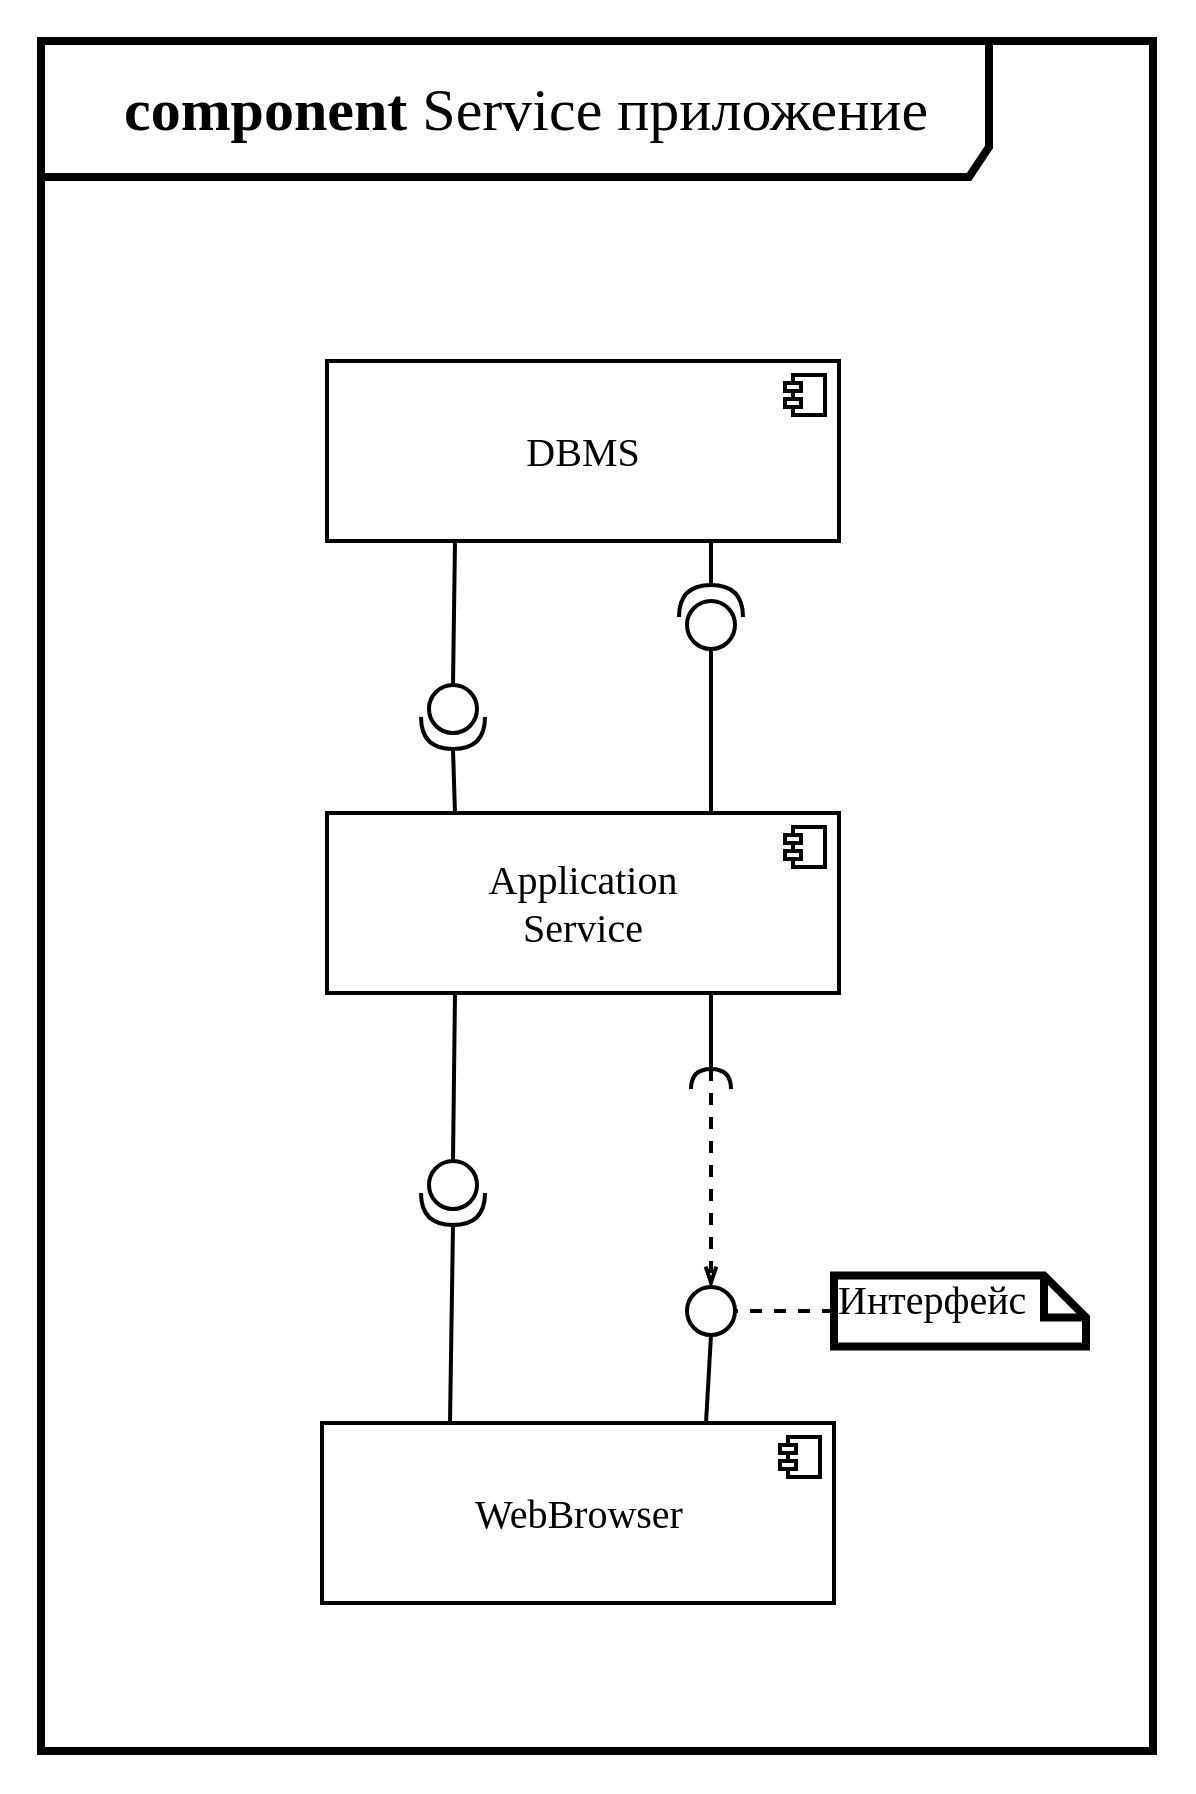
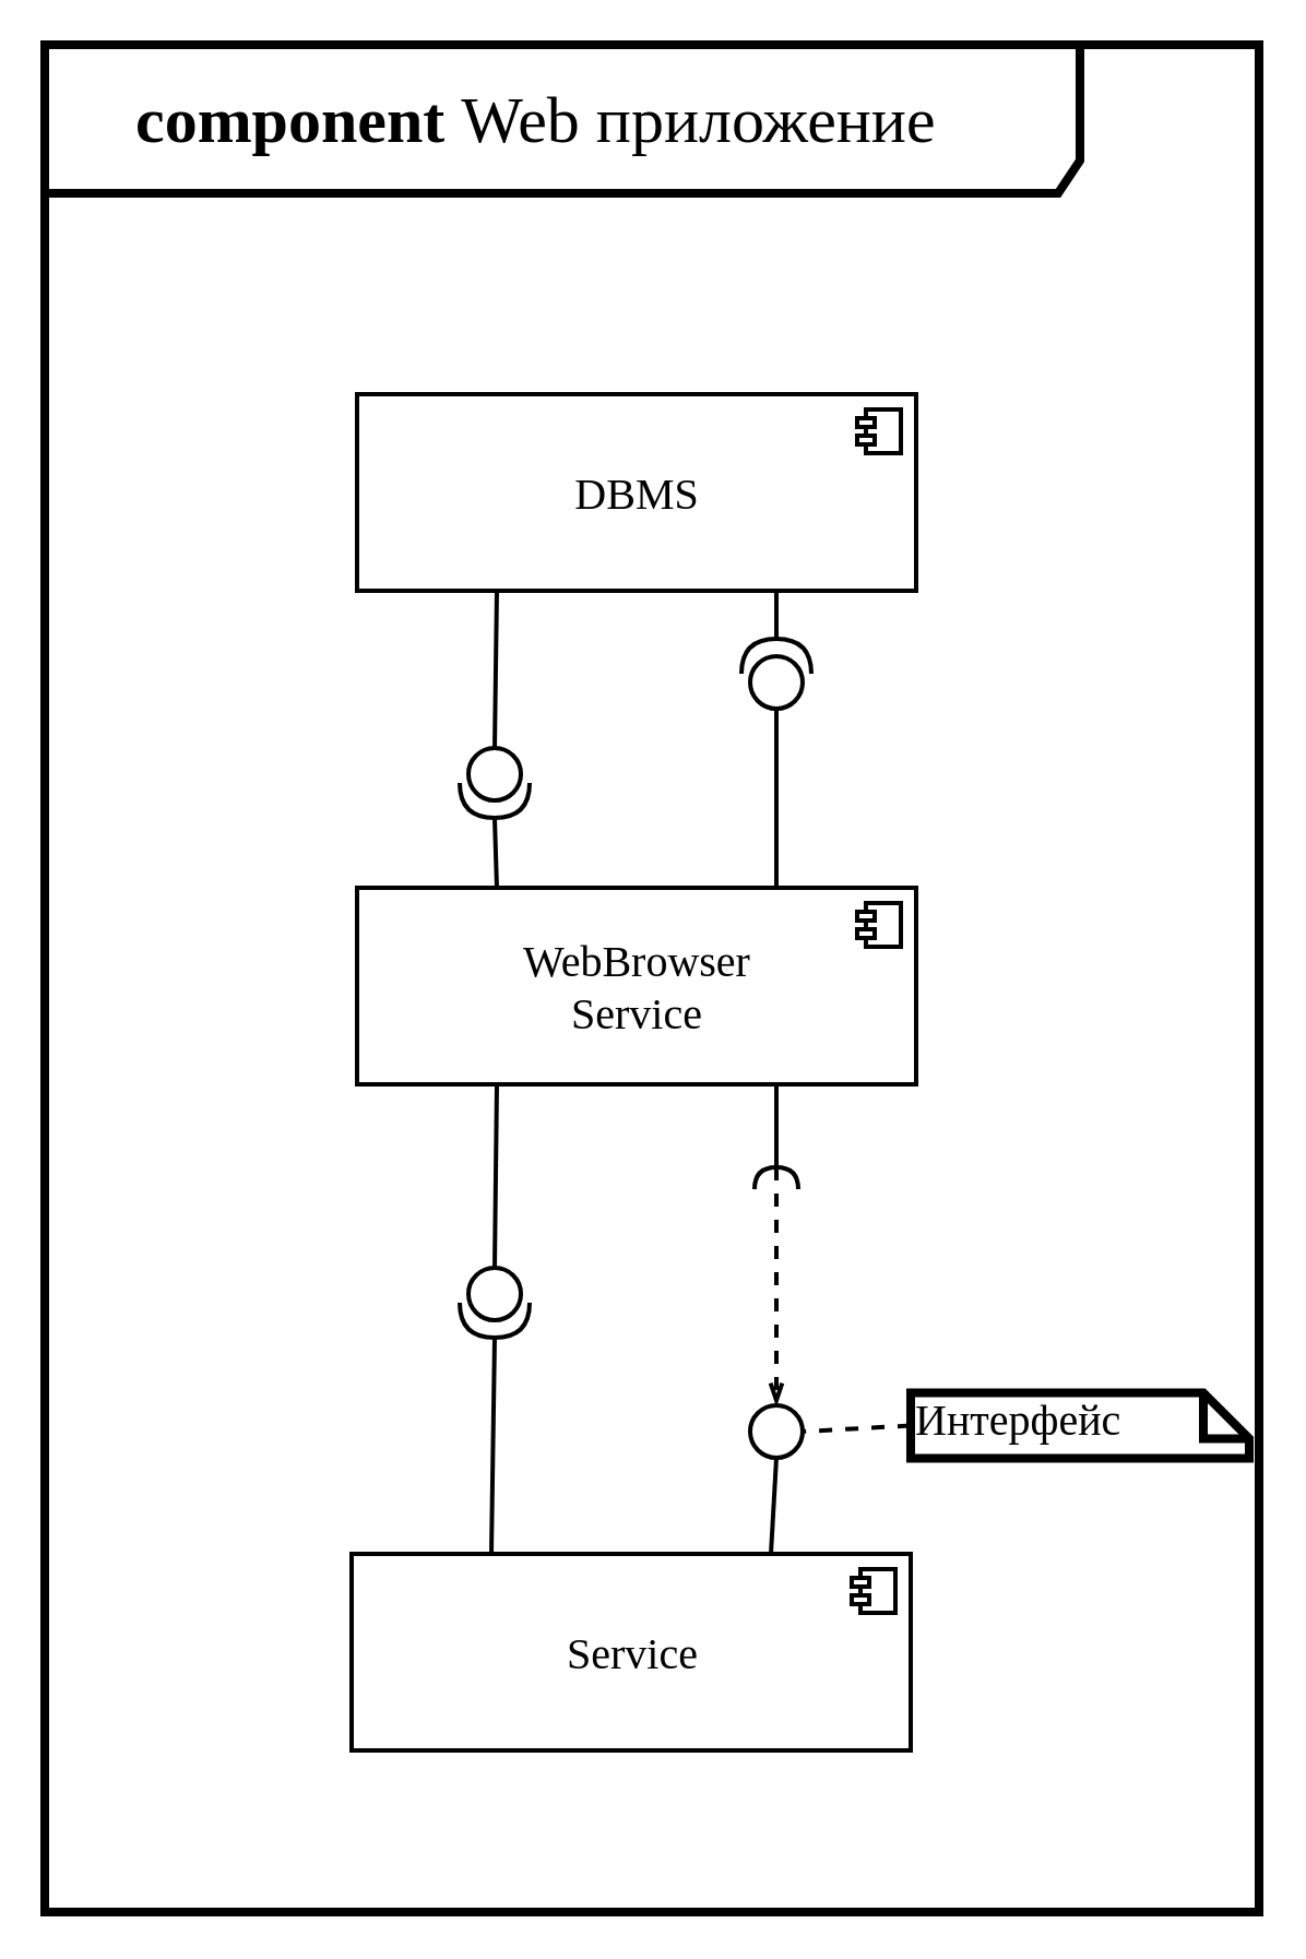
  <mxCell id="0" />
  <mxCell id="1" parent="0" />
- <mxCell id="2" value="&lt;blockquote style=&quot;margin: 0 0 0 40px ; border: none ; padding: 0px&quot;&gt;&lt;b&gt;component &lt;/b&gt;Service приложение&lt;/blockquote&gt;" style="shape=umlFrame;whiteSpace=wrap;html=1;fillColor=none;strokeWidth=4;strokeColor=#000000;fontFamily=Times New Roman;fontSize=30;width=474;height=68;fontColor=#000000;align=left;" vertex="1" parent="1"><mxGeometry x="20" y="20" width="556" height="855" as="geometry" /></mxCell>
+ <mxCell id="2" value="&lt;blockquote style=&quot;margin: 0 0 0 40px ; border: none ; padding: 0px&quot;&gt;&lt;b&gt;component &lt;/b&gt;Web приложение&lt;/blockquote&gt;" style="shape=umlFrame;whiteSpace=wrap;html=1;fillColor=none;strokeWidth=4;strokeColor=#000000;fontFamily=Times New Roman;fontSize=30;width=474;height=68;fontColor=#000000;align=left;" vertex="1" parent="1"><mxGeometry x="20" y="20" width="556" height="855" as="geometry" /></mxCell>
  <mxCell id="3" value="DBMS" style="html=1;dropTarget=0;strokeColor=#000000;strokeWidth=2;fillColor=none;fontColor=#000000;fontFamily=Times New Roman;fontSize=20;" vertex="1" parent="1"><mxGeometry x="163" y="180" width="256" height="90" as="geometry" /></mxCell>
  <mxCell id="4" value="" style="shape=component;jettyWidth=8;jettyHeight=4;fillColor=none;strokeWidth=2;strokeColor=#000000;" vertex="1" parent="3"><mxGeometry x="1" width="20" height="20" relative="1" as="geometry"><mxPoint x="-27" y="7" as="offset" /></mxGeometry></mxCell>
- <mxCell id="5" value="Application&lt;br&gt;Service" style="html=1;dropTarget=0;strokeColor=#000000;strokeWidth=2;fillColor=none;fontColor=#000000;fontFamily=Times New Roman;fontSize=20;" vertex="1" parent="1"><mxGeometry x="163" y="406" width="256" height="90" as="geometry" /></mxCell>
+ <mxCell id="5" value="WebBrowser&lt;br&gt;Service" style="html=1;dropTarget=0;strokeColor=#000000;strokeWidth=2;fillColor=none;fontColor=#000000;fontFamily=Times New Roman;fontSize=20;" vertex="1" parent="1"><mxGeometry x="163" y="406" width="256" height="90" as="geometry" /></mxCell>
  <mxCell id="6" value="" style="shape=component;jettyWidth=8;jettyHeight=4;fillColor=none;strokeWidth=2;strokeColor=#000000;" vertex="1" parent="5"><mxGeometry x="1" width="20" height="20" relative="1" as="geometry"><mxPoint x="-27" y="7" as="offset" /></mxGeometry></mxCell>
- <mxCell id="7" value="WebBrowser" style="html=1;dropTarget=0;strokeColor=#000000;strokeWidth=2;fillColor=none;fontColor=#000000;fontFamily=Times New Roman;fontSize=20;" vertex="1" parent="1"><mxGeometry x="160.5" y="711" width="256" height="90" as="geometry" /></mxCell>
+ <mxCell id="7" value="Service" style="html=1;dropTarget=0;strokeColor=#000000;strokeWidth=2;fillColor=none;fontColor=#000000;fontFamily=Times New Roman;fontSize=20;" vertex="1" parent="1"><mxGeometry x="160.5" y="711" width="256" height="90" as="geometry" /></mxCell>
  <mxCell id="8" value="" style="shape=component;jettyWidth=8;jettyHeight=4;fillColor=none;strokeWidth=2;strokeColor=#000000;" vertex="1" parent="7"><mxGeometry x="1" width="20" height="20" relative="1" as="geometry"><mxPoint x="-27" y="7" as="offset" /></mxGeometry></mxCell>
  <mxCell id="9" style="edgeStyle=none;rounded=0;orthogonalLoop=1;jettySize=auto;html=1;exitX=0;exitY=0.5;exitDx=0;exitDy=0;exitPerimeter=0;entryX=0.25;entryY=1;entryDx=0;entryDy=0;fontFamily=Times New Roman;fontSize=20;fontColor=#000000;strokeWidth=2;strokeColor=#000000;endArrow=none;endFill=0;" edge="1" parent="1" source="10" target="5"><mxGeometry relative="1" as="geometry" /></mxCell>
  <mxCell id="10" value="" style="shape=providedRequiredInterface;html=1;verticalLabelPosition=bottom;strokeColor=#000000;strokeWidth=2;fillColor=none;fontFamily=Times New Roman;fontSize=20;fontColor=#000000;aspect=fixed;rotation=90;" vertex="1" parent="1"><mxGeometry x="210" y="580" width="32" height="32" as="geometry" /></mxCell>
  <mxCell id="11" style="edgeStyle=none;rounded=0;orthogonalLoop=1;jettySize=auto;html=1;exitX=0.25;exitY=0;exitDx=0;exitDy=0;entryX=1;entryY=0.5;entryDx=0;entryDy=0;fontFamily=Times New Roman;fontSize=20;fontColor=#000000;strokeWidth=2;strokeColor=#000000;endArrow=none;endFill=0;entryPerimeter=0;" edge="1" parent="1" source="7" target="10"><mxGeometry relative="1" as="geometry"><mxPoint x="274" y="678" as="sourcePoint" /><mxPoint x="275" y="594" as="targetPoint" /></mxGeometry></mxCell>
  <mxCell id="12" style="edgeStyle=none;rounded=0;orthogonalLoop=1;jettySize=auto;html=1;exitX=0;exitY=0.5;exitDx=0;exitDy=0;exitPerimeter=0;entryX=0.25;entryY=1;entryDx=0;entryDy=0;fontFamily=Times New Roman;fontSize=20;fontColor=#000000;strokeWidth=2;strokeColor=#000000;endArrow=none;endFill=0;" edge="1" parent="1" source="13" target="3"><mxGeometry relative="1" as="geometry"><mxPoint x="227" y="235" as="targetPoint" /></mxGeometry></mxCell>
  <mxCell id="13" value="" style="shape=providedRequiredInterface;html=1;verticalLabelPosition=bottom;strokeColor=#000000;strokeWidth=2;fillColor=none;fontFamily=Times New Roman;fontSize=20;fontColor=#000000;aspect=fixed;rotation=90;" vertex="1" parent="1"><mxGeometry x="210" y="342" width="32" height="32" as="geometry" /></mxCell>
  <mxCell id="14" style="edgeStyle=none;rounded=0;orthogonalLoop=1;jettySize=auto;html=1;exitX=0.25;exitY=0;exitDx=0;exitDy=0;entryX=1;entryY=0.5;entryDx=0;entryDy=0;fontFamily=Times New Roman;fontSize=20;fontColor=#000000;strokeWidth=2;strokeColor=#000000;endArrow=none;endFill=0;entryPerimeter=0;" edge="1" parent="1" target="13" source="5"><mxGeometry relative="1" as="geometry"><mxPoint x="224.5" y="488" as="sourcePoint" /><mxPoint x="275" y="371" as="targetPoint" /></mxGeometry></mxCell>
  <mxCell id="15" value="" style="shape=providedRequiredInterface;html=1;verticalLabelPosition=bottom;strokeColor=#000000;strokeWidth=2;fillColor=none;fontFamily=Times New Roman;fontSize=20;fontColor=#000000;aspect=fixed;rotation=-90;" vertex="1" parent="1"><mxGeometry x="339" y="292" width="32" height="32" as="geometry" /></mxCell>
  <mxCell id="16" style="edgeStyle=none;rounded=0;orthogonalLoop=1;jettySize=auto;html=1;exitX=1;exitY=0.5;exitDx=0;exitDy=0;entryX=0.75;entryY=1;entryDx=0;entryDy=0;fontFamily=Times New Roman;fontSize=20;fontColor=#000000;strokeWidth=2;strokeColor=#000000;endArrow=none;endFill=0;exitPerimeter=0;" edge="1" parent="1" source="15" target="3"><mxGeometry relative="1" as="geometry"><mxPoint x="237" y="416" as="sourcePoint" /><mxPoint x="236" y="385" as="targetPoint" /></mxGeometry></mxCell>
  <mxCell id="17" style="edgeStyle=none;rounded=0;orthogonalLoop=1;jettySize=auto;html=1;exitX=0.75;exitY=0;exitDx=0;exitDy=0;entryX=0;entryY=0.5;entryDx=0;entryDy=0;fontFamily=Times New Roman;fontSize=20;fontColor=#000000;strokeWidth=2;strokeColor=#000000;endArrow=none;endFill=0;entryPerimeter=0;" edge="1" parent="1" source="5" target="15"><mxGeometry relative="1" as="geometry"><mxPoint x="237" y="280" as="targetPoint" /><mxPoint x="236" y="352" as="sourcePoint" /></mxGeometry></mxCell>
  <mxCell id="18" style="edgeStyle=none;rounded=0;orthogonalLoop=1;jettySize=auto;html=1;exitX=1;exitY=0.5;exitDx=0;exitDy=0;entryX=0.75;entryY=1;entryDx=0;entryDy=0;fontFamily=Times New Roman;fontSize=20;fontColor=#000000;strokeWidth=2;strokeColor=#000000;endArrow=none;endFill=0;exitPerimeter=0;" edge="1" parent="1" source="20" target="5"><mxGeometry relative="1" as="geometry"><mxPoint x="355" y="527" as="sourcePoint" /><mxPoint x="360" y="504" as="targetPoint" /></mxGeometry></mxCell>
  <mxCell id="19" style="edgeStyle=none;rounded=0;orthogonalLoop=1;jettySize=auto;html=1;exitX=1;exitY=0.5;exitDx=0;exitDy=0;exitPerimeter=0;entryX=0.5;entryY=0;entryDx=0;entryDy=0;endArrow=openThin;endFill=0;strokeColor=#000000;strokeWidth=2;fontFamily=Times New Roman;fontSize=20;fontColor=#000000;dashed=1;" edge="1" parent="1" source="20" target="22"><mxGeometry relative="1" as="geometry" /></mxCell>
  <mxCell id="20" value="" style="shape=requiredInterface;html=1;verticalLabelPosition=bottom;strokeColor=#000000;strokeWidth=2;fillColor=none;fontFamily=Times New Roman;fontSize=20;fontColor=#000000;rotation=-90;" vertex="1" parent="1"><mxGeometry x="350" y="529" width="10" height="20" as="geometry" /></mxCell>
  <mxCell id="21" style="edgeStyle=none;rounded=0;orthogonalLoop=1;jettySize=auto;html=1;exitX=0.5;exitY=1;exitDx=0;exitDy=0;entryX=0.75;entryY=0;entryDx=0;entryDy=0;endArrow=none;endFill=0;strokeColor=#000000;strokeWidth=2;fontFamily=Times New Roman;fontSize=20;fontColor=#000000;" edge="1" parent="1" source="22" target="7"><mxGeometry relative="1" as="geometry" /></mxCell>
  <mxCell id="22" value="" style="ellipse;whiteSpace=wrap;html=1;aspect=fixed;strokeColor=#000000;strokeWidth=2;fillColor=none;fontFamily=Times New Roman;fontSize=20;fontColor=#000000;" vertex="1" parent="1"><mxGeometry x="343" y="643" width="24" height="24" as="geometry" /></mxCell>
  <mxCell id="23" style="edgeStyle=none;rounded=0;orthogonalLoop=1;jettySize=auto;html=1;exitX=0;exitY=0.5;exitDx=0;exitDy=0;exitPerimeter=0;entryX=1;entryY=0.5;entryDx=0;entryDy=0;endArrow=none;endFill=0;strokeColor=#000000;strokeWidth=2;fontFamily=Times New Roman;fontSize=20;fontColor=#000000;dashed=1;" edge="1" parent="1" source="24" target="22"><mxGeometry relative="1" as="geometry" /></mxCell>
- <mxCell id="24" value="&lt;font face=&quot;Times New Roman&quot;&gt;&lt;span style=&quot;font-size: 20px&quot;&gt;Интерфейс&lt;/span&gt;&lt;/font&gt;" style="shape=note;whiteSpace=wrap;html=1;size=21;verticalAlign=top;align=left;spacingTop=-6;strokeColor=#000000;strokeWidth=4;fillColor=none;fontColor=#000000;rounded=0;" vertex="1" parent="1"><mxGeometry x="416.5" y="637.25" width="126" height="35.5" as="geometry" /></mxCell>
+ <mxCell id="24" value="&lt;font face=&quot;Times New Roman&quot;&gt;&lt;span style=&quot;font-size: 20px&quot;&gt;Интерфейс&lt;/span&gt;&lt;/font&gt;" style="shape=note;whiteSpace=wrap;html=1;size=21;verticalAlign=top;align=left;spacingTop=-6;strokeColor=#000000;strokeWidth=4;fillColor=none;fontColor=#000000;rounded=0;" vertex="1" parent="1"><mxGeometry x="416.5" y="637.25" width="155" height="30" as="geometry" /></mxCell>
